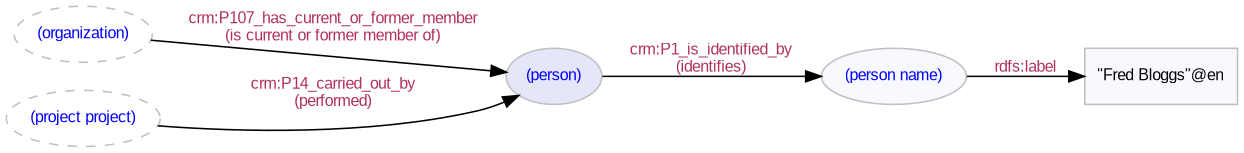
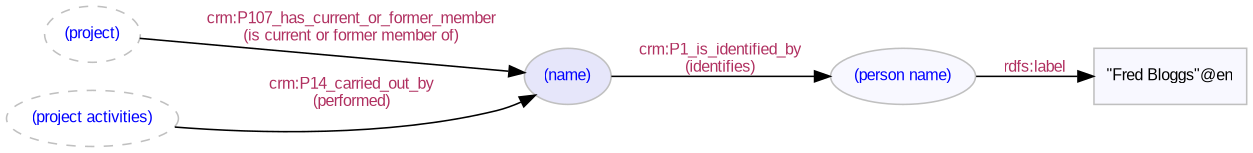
  digraph {
    rankdir=LR
    node [color=gray fillcolor=ghostwhite fontcolor=blue fontname=Arial fontsize=10 style=filled]
    edge [color=black fontcolor=maroon fontname=Arial fontsize=10]
-   "(organization)" [style=dashed]
-   n2 [fillcolor=lavender label="(person)"]
+   "(organization)" [style=dashed label="(project)"]
+   n2 [fillcolor=lavender label="(name)"]
    "(person name)"
-   "(project activities)" [style=dashed label="(project project)"]
+   "(project activities)" [style=dashed]
    "\"Fred Bloggs\"@en" [fontcolor=black shape=box]
    "(organization)" -> n2 [label="crm:P107_has_current_or_former_member\n(is current or former member of)"]
    n2 -> "(person name)" [label="crm:P1_is_identified_by\n(identifies)"]
    "(person name)" -> "\"Fred Bloggs\"@en" [label="rdfs:label"]
    "(project activities)" -> n2 [label="crm:P14_carried_out_by\n(performed)"]
  }
